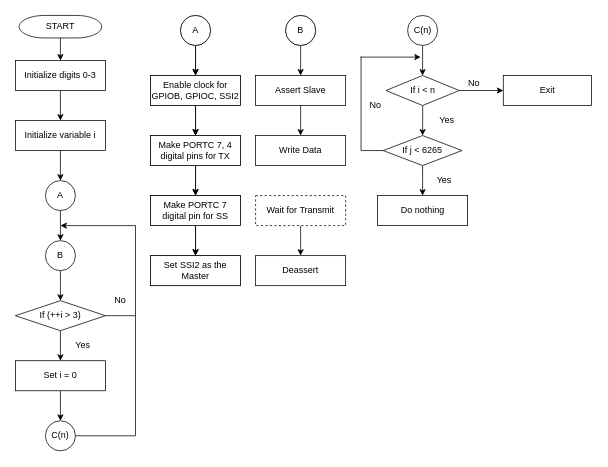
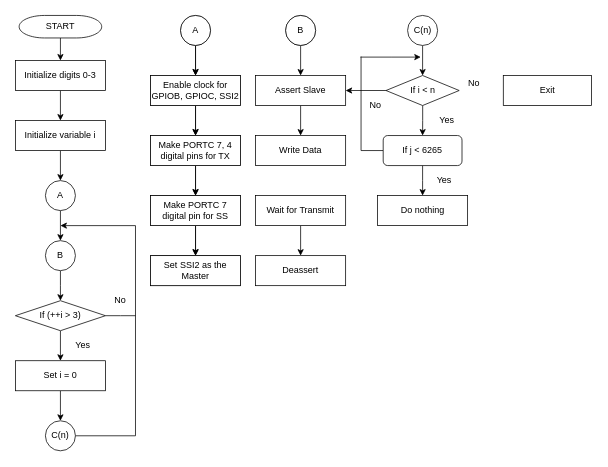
  <mxCell id="0" />
  <mxCell id="1" parent="0" />
  <mxCell id="2" style="edgeStyle=orthogonalEdgeStyle;rounded=0;orthogonalLoop=1;jettySize=auto;html=1;entryX=0.5;entryY=0;entryDx=0;entryDy=0;" edge="1" parent="1" source="3"><mxGeometry relative="1" as="geometry"><mxPoint x="80" y="80" as="targetPoint" /></mxGeometry></mxCell>
  <mxCell id="3" value="START" style="strokeWidth=1;html=1;shape=mxgraph.flowchart.terminator;whiteSpace=wrap;" vertex="1" parent="1"><mxGeometry x="25" y="20" width="110" height="30" as="geometry" /></mxCell>
  <mxCell id="4" style="edgeStyle=orthogonalEdgeStyle;rounded=0;orthogonalLoop=1;jettySize=auto;html=1;entryX=0.5;entryY=0;entryDx=0;entryDy=0;" edge="1" parent="1" source="5" target="11"><mxGeometry relative="1" as="geometry" /></mxCell>
  <mxCell id="5" value="A" style="ellipse;whiteSpace=wrap;html=1;aspect=fixed;strokeWidth=1;" vertex="1" parent="1"><mxGeometry x="60" y="240" width="40" height="40" as="geometry" /></mxCell>
  <mxCell id="6" style="edgeStyle=orthogonalEdgeStyle;rounded=0;orthogonalLoop=1;jettySize=auto;html=1;" edge="1" parent="1" source="7" target="9"><mxGeometry relative="1" as="geometry" /></mxCell>
  <mxCell id="7" value="Initialize digits 0-3" style="rounded=0;whiteSpace=wrap;html=1;strokeWidth=1;" vertex="1" parent="1"><mxGeometry x="20" y="80" width="120" height="40" as="geometry" /></mxCell>
  <mxCell id="8" style="edgeStyle=orthogonalEdgeStyle;rounded=0;orthogonalLoop=1;jettySize=auto;html=1;entryX=0.5;entryY=0;entryDx=0;entryDy=0;" edge="1" parent="1" source="9" target="5"><mxGeometry relative="1" as="geometry" /></mxCell>
  <mxCell id="9" value="Initialize variable i" style="rounded=0;whiteSpace=wrap;html=1;strokeWidth=1;" vertex="1" parent="1"><mxGeometry x="20" y="160" width="120" height="40" as="geometry" /></mxCell>
  <mxCell id="10" style="edgeStyle=orthogonalEdgeStyle;rounded=0;orthogonalLoop=1;jettySize=auto;html=1;entryX=0.5;entryY=0;entryDx=0;entryDy=0;" edge="1" parent="1" source="11"><mxGeometry relative="1" as="geometry"><mxPoint x="80" y="400" as="targetPoint" /></mxGeometry></mxCell>
  <mxCell id="11" value="B" style="ellipse;whiteSpace=wrap;html=1;aspect=fixed;strokeWidth=1;" vertex="1" parent="1"><mxGeometry x="60" y="320" width="40" height="40" as="geometry" /></mxCell>
  <mxCell id="12" style="edgeStyle=orthogonalEdgeStyle;rounded=0;orthogonalLoop=1;jettySize=auto;html=1;entryX=0.5;entryY=0;entryDx=0;entryDy=0;" edge="1" parent="1" source="14" target="16"><mxGeometry relative="1" as="geometry" /></mxCell>
  <mxCell id="13" style="edgeStyle=orthogonalEdgeStyle;rounded=0;orthogonalLoop=1;jettySize=auto;html=1;startArrow=none;startFill=0;endArrow=none;endFill=0;" edge="1" parent="1" source="14"><mxGeometry relative="1" as="geometry"><mxPoint x="180" y="420" as="targetPoint" /></mxGeometry></mxCell>
  <mxCell id="14" value="If (++i &amp;gt; 3)" style="rhombus;whiteSpace=wrap;html=1;strokeWidth=1;" vertex="1" parent="1"><mxGeometry x="20" y="400" width="120" height="40" as="geometry" /></mxCell>
  <mxCell id="15" style="edgeStyle=orthogonalEdgeStyle;rounded=0;orthogonalLoop=1;jettySize=auto;html=1;entryX=0.5;entryY=0;entryDx=0;entryDy=0;" edge="1" parent="1" source="16" target="19"><mxGeometry relative="1" as="geometry" /></mxCell>
  <mxCell id="16" value="Set i = 0" style="rounded=0;whiteSpace=wrap;html=1;strokeWidth=1;" vertex="1" parent="1"><mxGeometry x="20" y="480" width="120" height="40" as="geometry" /></mxCell>
  <mxCell id="17" value="Yes" style="text;html=1;strokeColor=none;fillColor=none;align=center;verticalAlign=middle;whiteSpace=wrap;rounded=0;" vertex="1" parent="1"><mxGeometry x="90" y="450" width="40" height="20" as="geometry" /></mxCell>
  <mxCell id="18" style="edgeStyle=orthogonalEdgeStyle;rounded=0;orthogonalLoop=1;jettySize=auto;html=1;exitX=1;exitY=0.5;exitDx=0;exitDy=0;endArrow=none;endFill=0;" edge="1" parent="1" source="19"><mxGeometry relative="1" as="geometry"><mxPoint x="180" y="300" as="targetPoint" /><Array as="points"><mxPoint x="180" y="580" /><mxPoint x="180" y="300" /></Array></mxGeometry></mxCell>
  <mxCell id="19" value="C(n)" style="ellipse;whiteSpace=wrap;html=1;aspect=fixed;strokeWidth=1;" vertex="1" parent="1"><mxGeometry x="60" y="560" width="40" height="40" as="geometry" /></mxCell>
  <mxCell id="20" style="edgeStyle=orthogonalEdgeStyle;rounded=0;orthogonalLoop=1;jettySize=auto;html=1;endArrow=classic;endFill=1;" edge="1" parent="1"><mxGeometry relative="1" as="geometry"><mxPoint x="80" y="300" as="targetPoint" /><mxPoint x="180" y="300" as="sourcePoint" /></mxGeometry></mxCell>
  <mxCell id="21" value="No" style="text;html=1;strokeColor=none;fillColor=none;align=center;verticalAlign=middle;whiteSpace=wrap;rounded=0;" vertex="1" parent="1"><mxGeometry x="140" y="390" width="40" height="20" as="geometry" /></mxCell>
  <mxCell id="22" style="edgeStyle=orthogonalEdgeStyle;rounded=0;orthogonalLoop=1;jettySize=auto;html=1;entryX=0.5;entryY=0;entryDx=0;entryDy=0;startArrow=none;startFill=0;endArrow=classic;endFill=1;" edge="1" parent="1" source="23" target="25"><mxGeometry relative="1" as="geometry" /></mxCell>
  <mxCell id="23" value="A" style="ellipse;whiteSpace=wrap;html=1;aspect=fixed;strokeWidth=1;" vertex="1" parent="1"><mxGeometry x="240" y="20" width="40" height="40" as="geometry" /></mxCell>
  <mxCell id="24" style="edgeStyle=orthogonalEdgeStyle;rounded=0;orthogonalLoop=1;jettySize=auto;html=1;entryX=0.5;entryY=0;entryDx=0;entryDy=0;startArrow=none;startFill=0;endArrow=classic;endFill=1;" edge="1" parent="1" source="25" target="27"><mxGeometry relative="1" as="geometry" /></mxCell>
  <mxCell id="25" value="Enable clock for GPIOB, GPIOC, SSI2" style="rounded=0;whiteSpace=wrap;html=1;strokeWidth=1;" vertex="1" parent="1"><mxGeometry x="200" y="100" width="120" height="40" as="geometry" /></mxCell>
  <mxCell id="26" style="edgeStyle=orthogonalEdgeStyle;rounded=0;orthogonalLoop=1;jettySize=auto;html=1;entryX=0.5;entryY=0;entryDx=0;entryDy=0;startArrow=none;startFill=0;endArrow=classic;endFill=1;" edge="1" parent="1" source="27" target="29"><mxGeometry relative="1" as="geometry" /></mxCell>
  <mxCell id="27" value="Make PORTC 7, 4 digital pins for TX" style="rounded=0;whiteSpace=wrap;html=1;strokeWidth=1;" vertex="1" parent="1"><mxGeometry x="200" y="180" width="120" height="40" as="geometry" /></mxCell>
  <mxCell id="28" style="edgeStyle=orthogonalEdgeStyle;rounded=0;orthogonalLoop=1;jettySize=auto;html=1;entryX=0.5;entryY=0;entryDx=0;entryDy=0;startArrow=none;startFill=0;endArrow=classic;endFill=1;" edge="1" parent="1" source="29" target="30"><mxGeometry relative="1" as="geometry" /></mxCell>
  <mxCell id="29" value="Make PORTC 7 digital pin for SS" style="rounded=0;whiteSpace=wrap;html=1;strokeWidth=1;" vertex="1" parent="1"><mxGeometry x="200" y="260" width="120" height="40" as="geometry" /></mxCell>
  <mxCell id="30" value="Set SSI2 as the Master" style="rounded=0;whiteSpace=wrap;html=1;strokeWidth=1;" vertex="1" parent="1"><mxGeometry x="200" y="340" width="120" height="40" as="geometry" /></mxCell>
  <mxCell id="31" style="edgeStyle=orthogonalEdgeStyle;rounded=0;orthogonalLoop=1;jettySize=auto;html=1;entryX=0.5;entryY=0;entryDx=0;entryDy=0;startArrow=none;startFill=0;endArrow=classic;endFill=1;" edge="1" parent="1" source="32" target="34"><mxGeometry relative="1" as="geometry" /></mxCell>
  <mxCell id="32" value="A" style="ellipse;whiteSpace=wrap;html=1;aspect=fixed;strokeWidth=1;" vertex="1" parent="1"><mxGeometry x="240" y="20" width="40" height="40" as="geometry" /></mxCell>
  <mxCell id="33" style="edgeStyle=orthogonalEdgeStyle;rounded=0;orthogonalLoop=1;jettySize=auto;html=1;entryX=0.5;entryY=0;entryDx=0;entryDy=0;startArrow=none;startFill=0;endArrow=classic;endFill=1;" edge="1" parent="1" source="34" target="36"><mxGeometry relative="1" as="geometry" /></mxCell>
  <mxCell id="34" value="Enable clock for GPIOB, GPIOC, SSI2" style="rounded=0;whiteSpace=wrap;html=1;strokeWidth=1;" vertex="1" parent="1"><mxGeometry x="200" y="100" width="120" height="40" as="geometry" /></mxCell>
  <mxCell id="35" style="edgeStyle=orthogonalEdgeStyle;rounded=0;orthogonalLoop=1;jettySize=auto;html=1;entryX=0.5;entryY=0;entryDx=0;entryDy=0;startArrow=none;startFill=0;endArrow=classic;endFill=1;" edge="1" parent="1" source="36" target="38"><mxGeometry relative="1" as="geometry" /></mxCell>
  <mxCell id="36" value="Make PORTC 7, 4 digital pins for TX" style="rounded=0;whiteSpace=wrap;html=1;strokeWidth=1;" vertex="1" parent="1"><mxGeometry x="200" y="180" width="120" height="40" as="geometry" /></mxCell>
  <mxCell id="37" style="edgeStyle=orthogonalEdgeStyle;rounded=0;orthogonalLoop=1;jettySize=auto;html=1;entryX=0.5;entryY=0;entryDx=0;entryDy=0;startArrow=none;startFill=0;endArrow=classic;endFill=1;" edge="1" parent="1" source="38" target="39"><mxGeometry relative="1" as="geometry" /></mxCell>
  <mxCell id="38" value="Make PORTC 7 digital pin for SS" style="rounded=0;whiteSpace=wrap;html=1;strokeWidth=1;" vertex="1" parent="1"><mxGeometry x="200" y="260" width="120" height="40" as="geometry" /></mxCell>
  <mxCell id="39" value="Set SSI2 as the Master" style="rounded=0;whiteSpace=wrap;html=1;strokeWidth=1;" vertex="1" parent="1"><mxGeometry x="200" y="340" width="120" height="40" as="geometry" /></mxCell>
  <mxCell id="40" style="edgeStyle=orthogonalEdgeStyle;rounded=0;orthogonalLoop=1;jettySize=auto;html=1;entryX=0.5;entryY=0;entryDx=0;entryDy=0;startArrow=none;startFill=0;endArrow=classic;endFill=1;" edge="1" parent="1" source="41" target="43"><mxGeometry relative="1" as="geometry" /></mxCell>
  <mxCell id="41" value="B" style="ellipse;whiteSpace=wrap;html=1;aspect=fixed;strokeWidth=1;" vertex="1" parent="1"><mxGeometry x="380" y="20" width="40" height="40" as="geometry" /></mxCell>
  <mxCell id="42" style="edgeStyle=orthogonalEdgeStyle;rounded=0;orthogonalLoop=1;jettySize=auto;html=1;entryX=0.5;entryY=0;entryDx=0;entryDy=0;startArrow=none;startFill=0;endArrow=classic;endFill=1;" edge="1" parent="1" source="43" target="44"><mxGeometry relative="1" as="geometry" /></mxCell>
  <mxCell id="43" value="Assert Slave" style="rounded=0;whiteSpace=wrap;html=1;strokeWidth=1;" vertex="1" parent="1"><mxGeometry x="340" y="100" width="120" height="40" as="geometry" /></mxCell>
  <mxCell id="44" value="Write Data" style="rounded=0;whiteSpace=wrap;html=1;strokeWidth=1;" vertex="1" parent="1"><mxGeometry x="340" y="180" width="120" height="40" as="geometry" /></mxCell>
  <mxCell id="45" style="edgeStyle=orthogonalEdgeStyle;rounded=0;orthogonalLoop=1;jettySize=auto;html=1;entryX=0.5;entryY=0;entryDx=0;entryDy=0;startArrow=none;startFill=0;endArrow=classic;endFill=1;" edge="1" parent="1" source="46" target="47"><mxGeometry relative="1" as="geometry" /></mxCell>
- <mxCell id="46" value="Wait for Transmit" style="rounded=0;whiteSpace=wrap;html=1;strokeWidth=1;dashed=1;" vertex="1" parent="1"><mxGeometry x="340" y="260" width="120" height="40" as="geometry" /></mxCell>
+ <mxCell id="46" value="Wait for Transmit" style="rounded=0;whiteSpace=wrap;html=1;strokeWidth=1;" vertex="1" parent="1"><mxGeometry x="340" y="260" width="120" height="40" as="geometry" /></mxCell>
  <mxCell id="47" value="Deassert" style="rounded=0;whiteSpace=wrap;html=1;strokeWidth=1;" vertex="1" parent="1"><mxGeometry x="340" y="340" width="120" height="40" as="geometry" /></mxCell>
  <mxCell id="48" value="B" style="ellipse;whiteSpace=wrap;html=1;aspect=fixed;strokeWidth=1;" vertex="1" parent="1"><mxGeometry x="380" y="20" width="40" height="40" as="geometry" /></mxCell>
  <mxCell id="49" style="edgeStyle=orthogonalEdgeStyle;rounded=0;orthogonalLoop=1;jettySize=auto;html=1;entryX=0.5;entryY=0;entryDx=0;entryDy=0;startArrow=none;startFill=0;endArrow=classic;endFill=1;" edge="1" parent="1" source="50" target="53"><mxGeometry relative="1" as="geometry" /></mxCell>
  <mxCell id="50" value="C(n)" style="ellipse;whiteSpace=wrap;html=1;aspect=fixed;strokeWidth=1;" vertex="1" parent="1"><mxGeometry x="542.5" y="20" width="40" height="40" as="geometry" /></mxCell>
  <mxCell id="51" style="edgeStyle=orthogonalEdgeStyle;rounded=0;orthogonalLoop=1;jettySize=auto;html=1;entryX=0.5;entryY=0;entryDx=0;entryDy=0;startArrow=none;startFill=0;endArrow=classic;endFill=1;" edge="1" parent="1" source="53" target="56"><mxGeometry relative="1" as="geometry" /></mxCell>
- <mxCell id="52" style="edgeStyle=orthogonalEdgeStyle;rounded=0;orthogonalLoop=1;jettySize=auto;html=1;entryX=0;entryY=0.5;entryDx=0;entryDy=0;startArrow=none;startFill=0;endArrow=classic;endFill=1;" edge="1" parent="1" source="53" target="63"><mxGeometry relative="1" as="geometry" /></mxCell>
+ <mxCell id="52" style="edgeStyle=orthogonalEdgeStyle;rounded=0;orthogonalLoop=1;jettySize=auto;html=1;startArrow=none;startFill=0;endArrow=classic;endFill=1;" edge="1" parent="1" source="53" target="43"><mxGeometry relative="1" as="geometry" /></mxCell>
  <mxCell id="53" value="If i &amp;lt; n" style="rhombus;whiteSpace=wrap;html=1;strokeWidth=1;" vertex="1" parent="1"><mxGeometry x="513.75" y="100" width="97.5" height="40" as="geometry" /></mxCell>
  <mxCell id="54" style="edgeStyle=orthogonalEdgeStyle;rounded=0;orthogonalLoop=1;jettySize=auto;html=1;startArrow=none;startFill=0;endArrow=classic;endFill=1;" edge="1" parent="1" source="56"><mxGeometry relative="1" as="geometry"><mxPoint x="562.5" y="260" as="targetPoint" /></mxGeometry></mxCell>
  <mxCell id="55" style="edgeStyle=orthogonalEdgeStyle;rounded=0;orthogonalLoop=1;jettySize=auto;html=1;exitX=0;exitY=0.5;exitDx=0;exitDy=0;startArrow=none;startFill=0;endArrow=none;endFill=0;" edge="1" parent="1" source="56" target="61"><mxGeometry relative="1" as="geometry"><mxPoint x="480" y="80" as="targetPoint" /></mxGeometry></mxCell>
- <mxCell id="56" value="If j &amp;lt; 6265" style="rhombus;whiteSpace=wrap;html=1;strokeWidth=1;" vertex="1" parent="1"><mxGeometry x="510" y="180" width="105" height="40" as="geometry" /></mxCell>
+ <mxCell id="56" value="If j &amp;lt; 6265" style="whiteSpace=wrap;html=1;strokeWidth=1;rounded=1;" vertex="1" parent="1"><mxGeometry x="510" y="180" width="105" height="40" as="geometry" /></mxCell>
  <mxCell id="57" value="Do nothing" style="rounded=0;whiteSpace=wrap;html=1;strokeWidth=1;" vertex="1" parent="1"><mxGeometry x="502.5" y="260" width="120" height="40" as="geometry" /></mxCell>
  <mxCell id="58" value="Yes" style="text;html=1;strokeColor=none;fillColor=none;align=center;verticalAlign=middle;whiteSpace=wrap;rounded=0;" vertex="1" parent="1"><mxGeometry x="575" y="150" width="40" height="20" as="geometry" /></mxCell>
  <mxCell id="59" value="Yes" style="text;html=1;align=center;verticalAlign=middle;resizable=0;points=[];autosize=1;" vertex="1" parent="1"><mxGeometry x="571.25" y="230" width="40" height="20" as="geometry" /></mxCell>
  <mxCell id="60" style="edgeStyle=orthogonalEdgeStyle;rounded=0;orthogonalLoop=1;jettySize=auto;html=1;startArrow=none;startFill=0;endArrow=classic;endFill=1;" edge="1" parent="1" source="61"><mxGeometry relative="1" as="geometry"><mxPoint x="560" y="75.5" as="targetPoint" /></mxGeometry></mxCell>
  <mxCell id="61" value="" style="ellipse;whiteSpace=wrap;html=1;aspect=fixed;" vertex="1" parent="1"><mxGeometry x="480" y="75" width="1" height="1" as="geometry" /></mxCell>
  <mxCell id="62" value="No" style="text;html=1;strokeColor=none;fillColor=none;align=center;verticalAlign=middle;whiteSpace=wrap;rounded=0;" vertex="1" parent="1"><mxGeometry x="480" y="130" width="40" height="20" as="geometry" /></mxCell>
  <mxCell id="63" value="Exit" style="rounded=0;whiteSpace=wrap;html=1;strokeWidth=1;" vertex="1" parent="1"><mxGeometry x="670" y="100" width="117.5" height="40" as="geometry" /></mxCell>
  <mxCell id="64" value="No" style="text;html=1;strokeColor=none;fillColor=none;align=center;verticalAlign=middle;whiteSpace=wrap;rounded=0;" vertex="1" parent="1"><mxGeometry x="611.25" y="100" width="40" height="20" as="geometry" /></mxCell>
